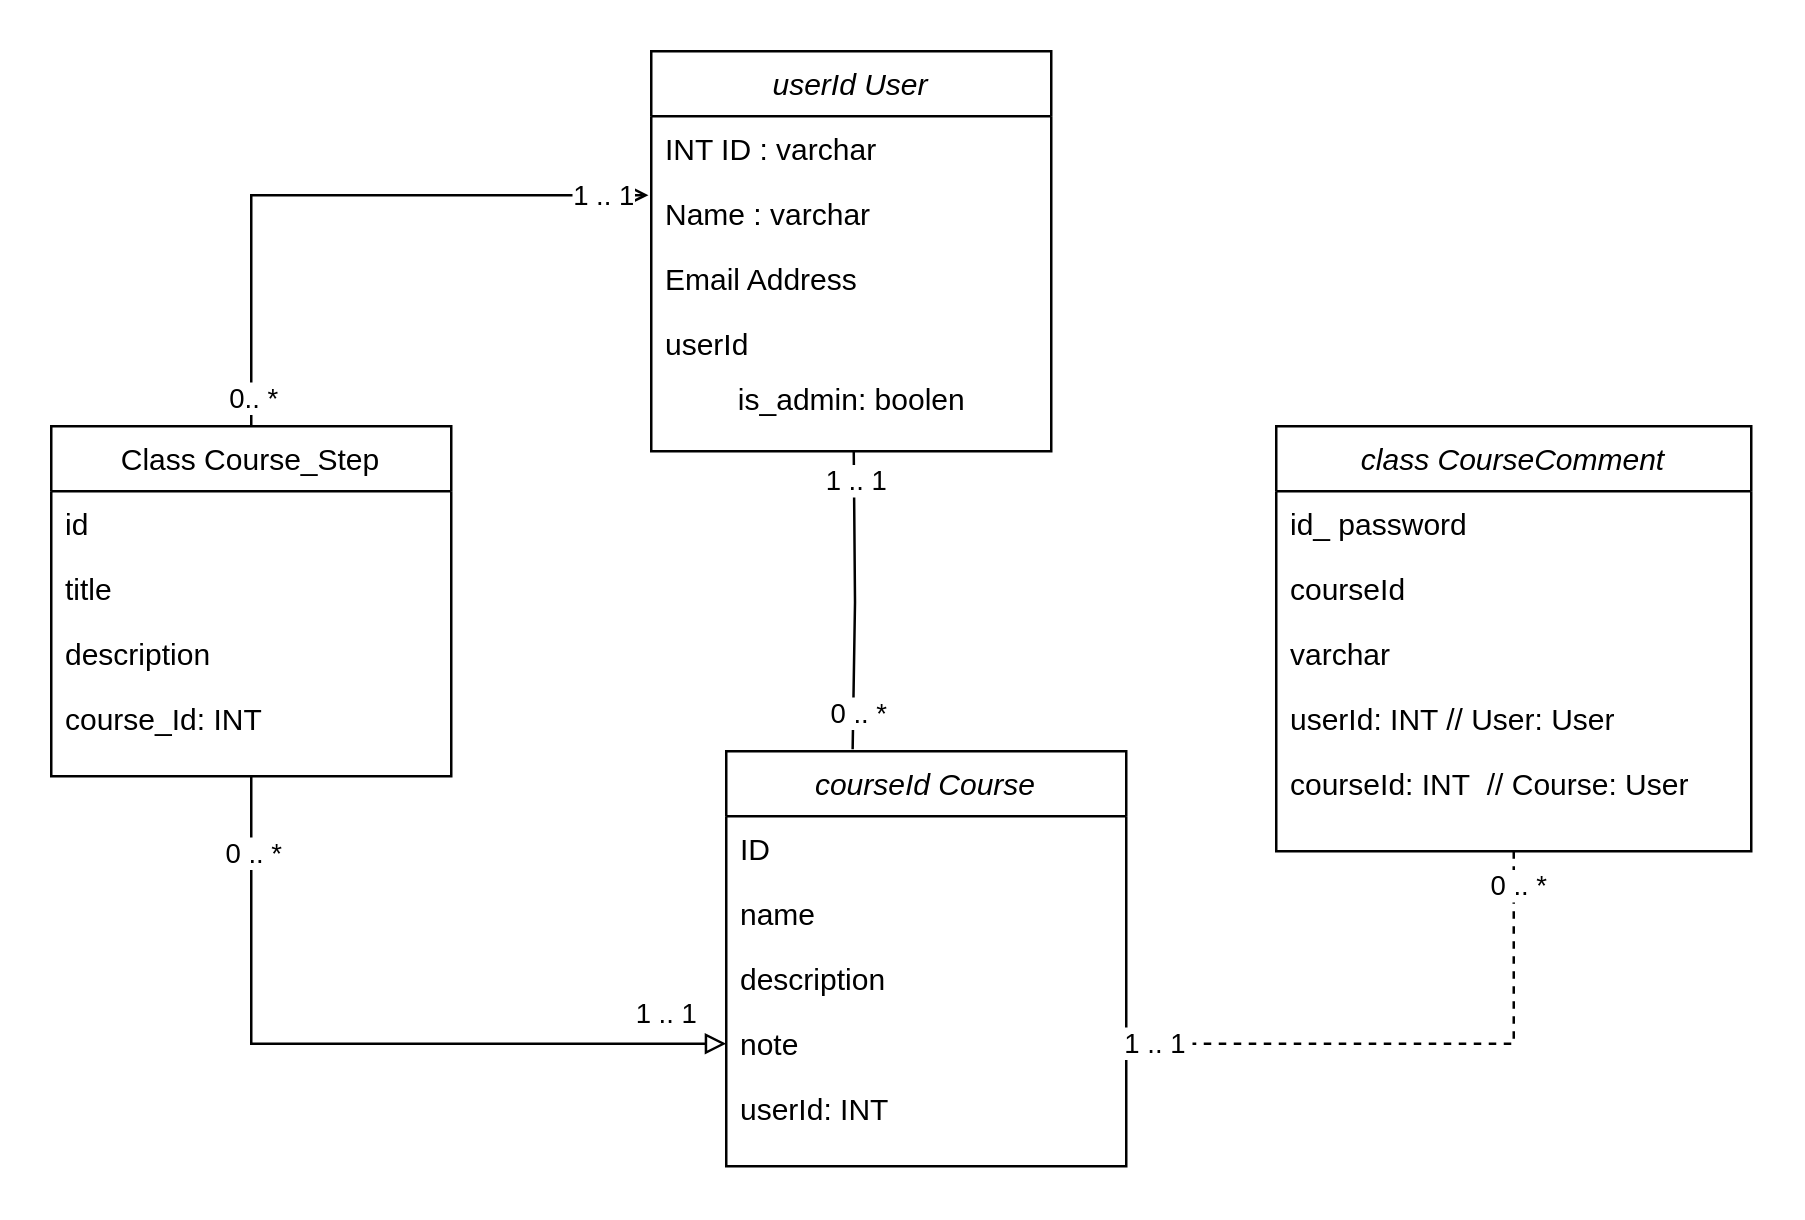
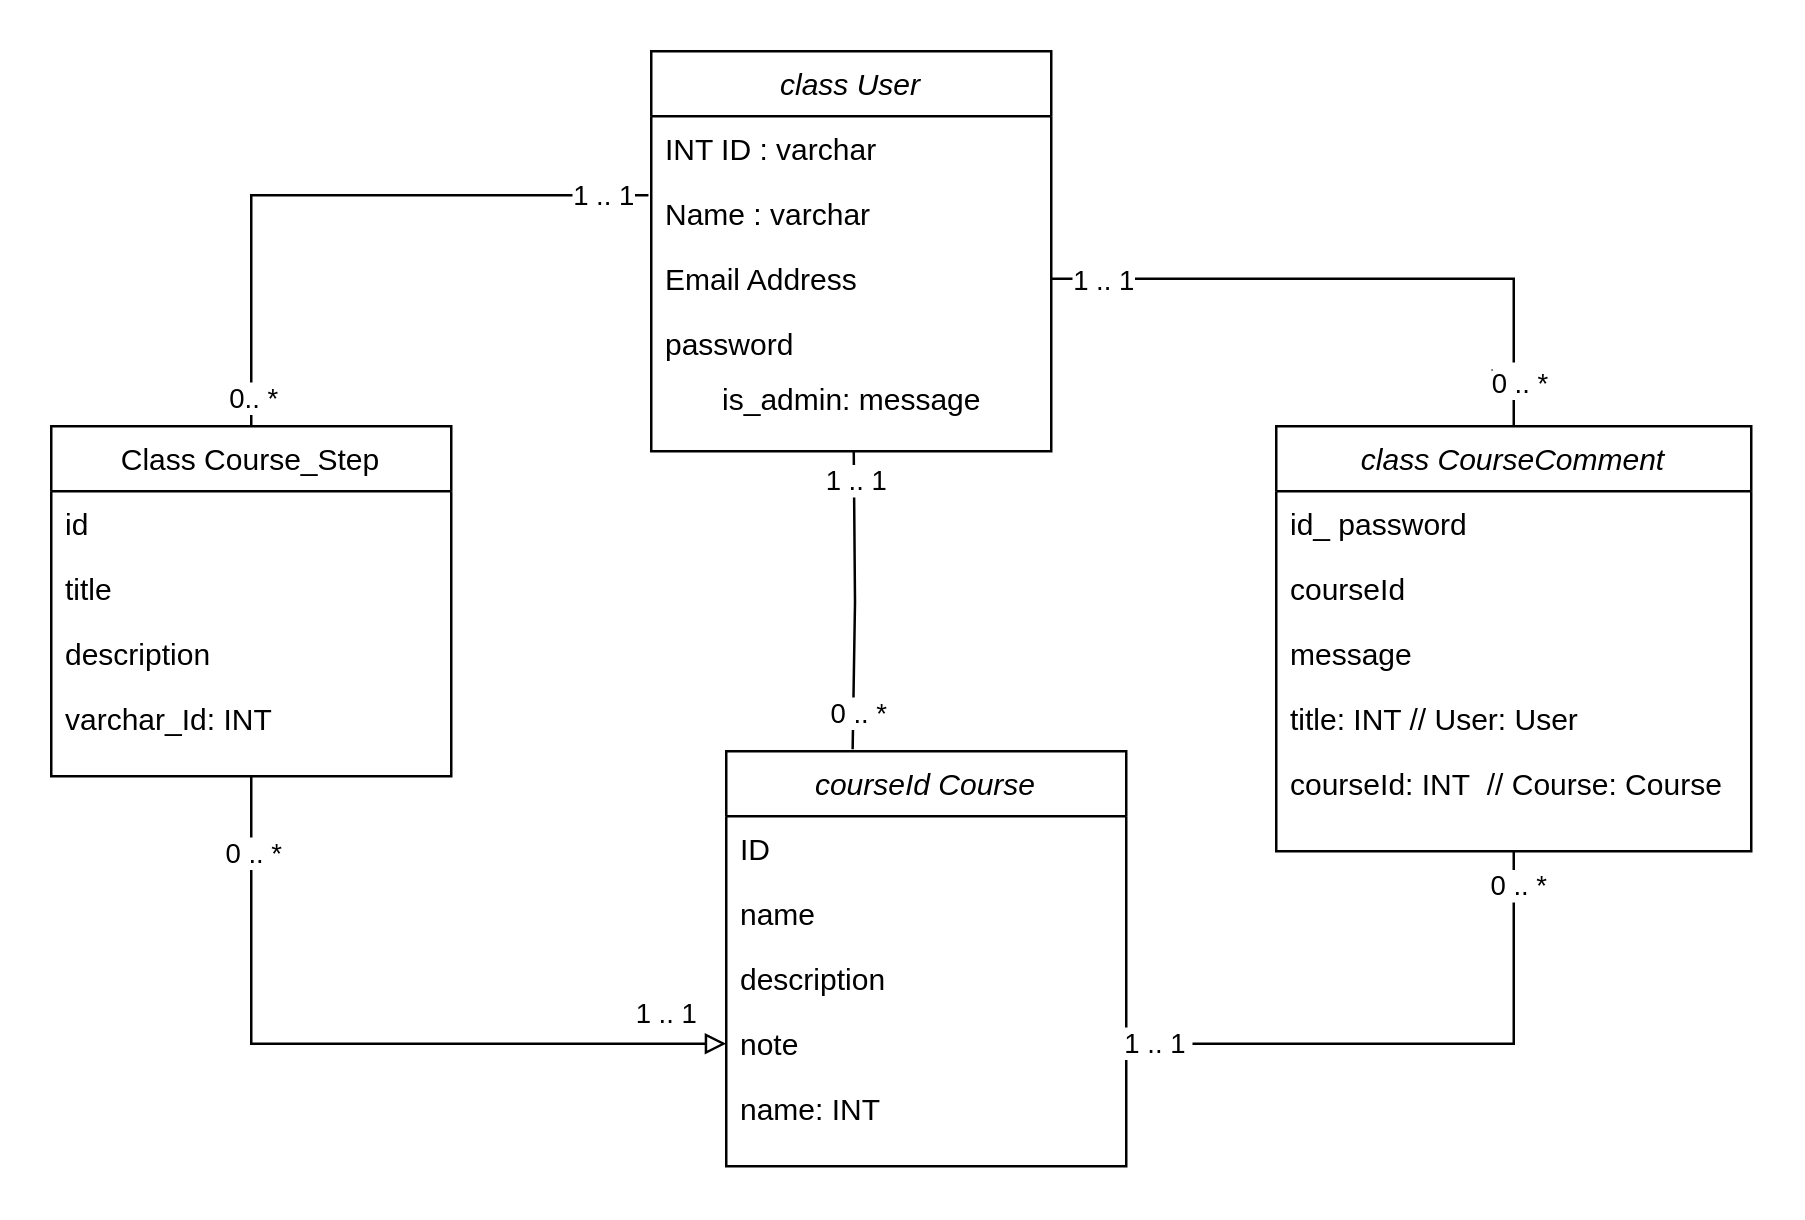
  <mxCell id="0" />
  <mxCell id="1" parent="0" />
- <mxCell id="2" value="userId User" style="swimlane;fontStyle=2;align=center;verticalAlign=top;childLayout=stackLayout;horizontal=1;startSize=26;horizontalStack=0;resizeParent=1;resizeLast=0;collapsible=1;marginBottom=0;rounded=0;shadow=0;strokeWidth=1;" vertex="1" parent="1"><mxGeometry x="260" y="20" width="160" height="160" as="geometry"><mxRectangle x="230" y="20" width="160" height="26" as="alternateBounds" /></mxGeometry></mxCell>
+ <mxCell id="2" value="class User" style="swimlane;fontStyle=2;align=center;verticalAlign=top;childLayout=stackLayout;horizontal=1;startSize=26;horizontalStack=0;resizeParent=1;resizeLast=0;collapsible=1;marginBottom=0;rounded=0;shadow=0;strokeWidth=1;" vertex="1" parent="1"><mxGeometry x="260" y="20" width="160" height="160" as="geometry"><mxRectangle x="230" y="20" width="160" height="26" as="alternateBounds" /></mxGeometry></mxCell>
  <mxCell id="3" value="INT ID : varchar" style="text;align=left;verticalAlign=top;spacingLeft=4;spacingRight=4;overflow=hidden;rotatable=0;points=[[0,0.5],[1,0.5]];portConstraint=eastwest;" vertex="1" parent="2"><mxGeometry y="26" width="160" height="26" as="geometry" /></mxCell>
  <mxCell id="4" value="Name : varchar" style="text;align=left;verticalAlign=top;spacingLeft=4;spacingRight=4;overflow=hidden;rotatable=0;points=[[0,0.5],[1,0.5]];portConstraint=eastwest;" vertex="1" parent="2"><mxGeometry y="52" width="160" height="26" as="geometry" /></mxCell>
  <mxCell id="5" value="Email Address" style="text;align=left;verticalAlign=top;spacingLeft=4;spacingRight=4;overflow=hidden;rotatable=0;points=[[0,0.5],[1,0.5]];portConstraint=eastwest;rounded=0;shadow=0;html=0;" vertex="1" parent="2"><mxGeometry y="78" width="160" height="26" as="geometry" /></mxCell>
- <mxCell id="6" value="userId" style="text;align=left;verticalAlign=top;spacingLeft=4;spacingRight=4;overflow=hidden;rotatable=0;points=[[0,0.5],[1,0.5]];portConstraint=eastwest;rounded=0;shadow=0;html=0;" vertex="1" parent="2"><mxGeometry y="104" width="160" height="26" as="geometry" /></mxCell>
- <mxCell id="7" value="is_admin: boolen" style="text;html=1;align=center;verticalAlign=middle;resizable=0;points=[];autosize=1;strokeColor=none;" vertex="1" parent="2"><mxGeometry y="130" width="160" height="20" as="geometry" /></mxCell>
+ <mxCell id="6" value="password" style="text;align=left;verticalAlign=top;spacingLeft=4;spacingRight=4;overflow=hidden;rotatable=0;points=[[0,0.5],[1,0.5]];portConstraint=eastwest;rounded=0;shadow=0;html=0;" vertex="1" parent="2"><mxGeometry y="104" width="160" height="26" as="geometry" /></mxCell>
+ <mxCell id="7" value="is_admin: message" style="text;html=1;align=center;verticalAlign=middle;resizable=0;points=[];autosize=1;strokeColor=none;" vertex="1" parent="2"><mxGeometry y="130" width="160" height="20" as="geometry" /></mxCell>
  <mxCell id="8" value="courseId Course" style="swimlane;fontStyle=2;align=center;verticalAlign=top;childLayout=stackLayout;horizontal=1;startSize=26;horizontalStack=0;resizeParent=1;resizeLast=0;collapsible=1;marginBottom=0;rounded=0;shadow=0;strokeWidth=1;" vertex="1" parent="1"><mxGeometry x="290" y="300" width="160" height="166" as="geometry"><mxRectangle x="230" y="140" width="160" height="26" as="alternateBounds" /></mxGeometry></mxCell>
  <mxCell id="9" value="ID" style="text;align=left;verticalAlign=top;spacingLeft=4;spacingRight=4;overflow=hidden;rotatable=0;points=[[0,0.5],[1,0.5]];portConstraint=eastwest;" vertex="1" parent="8"><mxGeometry y="26" width="160" height="26" as="geometry" /></mxCell>
  <mxCell id="10" value="name" style="text;align=left;verticalAlign=top;spacingLeft=4;spacingRight=4;overflow=hidden;rotatable=0;points=[[0,0.5],[1,0.5]];portConstraint=eastwest;rounded=0;shadow=0;html=0;" vertex="1" parent="8"><mxGeometry y="52" width="160" height="26" as="geometry" /></mxCell>
  <mxCell id="11" value="description" style="text;align=left;verticalAlign=top;spacingLeft=4;spacingRight=4;overflow=hidden;rotatable=0;points=[[0,0.5],[1,0.5]];portConstraint=eastwest;rounded=0;shadow=0;html=0;" vertex="1" parent="8"><mxGeometry y="78" width="160" height="26" as="geometry" /></mxCell>
  <mxCell id="12" value="note" style="text;align=left;verticalAlign=top;spacingLeft=4;spacingRight=4;overflow=hidden;rotatable=0;points=[[0,0.5],[1,0.5]];portConstraint=eastwest;rounded=0;shadow=0;html=0;" vertex="1" parent="8"><mxGeometry y="104" width="160" height="26" as="geometry" /></mxCell>
- <mxCell id="13" value="userId: INT" style="text;align=left;verticalAlign=top;spacingLeft=4;spacingRight=4;overflow=hidden;rotatable=0;points=[[0,0.5],[1,0.5]];portConstraint=eastwest;rounded=0;shadow=0;html=0;" vertex="1" parent="8"><mxGeometry y="130" width="160" height="26" as="geometry" /></mxCell>
- <mxCell id="14" style="edgeStyle=orthogonalEdgeStyle;rounded=0;orthogonalLoop=1;jettySize=auto;html=1;entryX=1;entryY=0.5;entryDx=0;entryDy=0;endArrow=none;endFill=0;dashed=1;" edge="1" parent="1" source="17" target="12"><mxGeometry relative="1" as="geometry" /></mxCell>
+ <mxCell id="13" value="name: INT" style="text;align=left;verticalAlign=top;spacingLeft=4;spacingRight=4;overflow=hidden;rotatable=0;points=[[0,0.5],[1,0.5]];portConstraint=eastwest;rounded=0;shadow=0;html=0;" vertex="1" parent="8"><mxGeometry y="130" width="160" height="26" as="geometry" /></mxCell>
+ <mxCell id="14" style="edgeStyle=orthogonalEdgeStyle;rounded=0;orthogonalLoop=1;jettySize=auto;html=1;entryX=1;entryY=0.5;entryDx=0;entryDy=0;endArrow=none;endFill=0;" edge="1" parent="1" source="17" target="12"><mxGeometry relative="1" as="geometry" /></mxCell>
  <mxCell id="15" value="0 .. *" style="edgeLabel;html=1;align=center;verticalAlign=middle;resizable=0;points=[];" vertex="1" connectable="0" parent="14"><mxGeometry x="-0.885" y="1" relative="1" as="geometry"><mxPoint as="offset" /></mxGeometry></mxCell>
  <mxCell id="16" value="1 .. 1&amp;nbsp;" style="edgeLabel;html=1;align=center;verticalAlign=middle;resizable=0;points=[];" vertex="1" connectable="0" parent="14"><mxGeometry x="0.894" y="-1" relative="1" as="geometry"><mxPoint as="offset" /></mxGeometry></mxCell>
  <mxCell id="17" value="class CourseComment" style="swimlane;fontStyle=2;align=center;verticalAlign=top;childLayout=stackLayout;horizontal=1;startSize=26;horizontalStack=0;resizeParent=1;resizeLast=0;collapsible=1;marginBottom=0;rounded=0;shadow=0;strokeWidth=1;" vertex="1" parent="1"><mxGeometry x="510" y="170" width="190" height="170" as="geometry"><mxRectangle x="480" y="114" width="160" height="26" as="alternateBounds" /></mxGeometry></mxCell>
  <mxCell id="18" value="id_ password" style="text;align=left;verticalAlign=top;spacingLeft=4;spacingRight=4;overflow=hidden;rotatable=0;points=[[0,0.5],[1,0.5]];portConstraint=eastwest;" vertex="1" parent="17"><mxGeometry y="26" width="190" height="26" as="geometry" /></mxCell>
  <mxCell id="19" value="courseId" style="text;align=left;verticalAlign=top;spacingLeft=4;spacingRight=4;overflow=hidden;rotatable=0;points=[[0,0.5],[1,0.5]];portConstraint=eastwest;rounded=0;shadow=0;html=0;" vertex="1" parent="17"><mxGeometry y="52" width="190" height="26" as="geometry" /></mxCell>
- <mxCell id="20" value="varchar" style="text;align=left;verticalAlign=top;spacingLeft=4;spacingRight=4;overflow=hidden;rotatable=0;points=[[0,0.5],[1,0.5]];portConstraint=eastwest;rounded=0;shadow=0;html=0;" vertex="1" parent="17"><mxGeometry y="78" width="190" height="26" as="geometry" /></mxCell>
- <mxCell id="21" value="userId: INT // User: User" style="text;align=left;verticalAlign=top;spacingLeft=4;spacingRight=4;overflow=hidden;rotatable=0;points=[[0,0.5],[1,0.5]];portConstraint=eastwest;rounded=0;shadow=0;html=0;" vertex="1" parent="17"><mxGeometry y="104" width="190" height="26" as="geometry" /></mxCell>
- <mxCell id="22" value="courseId: INT  // Course: User" style="text;align=left;verticalAlign=top;spacingLeft=4;spacingRight=4;overflow=hidden;rotatable=0;points=[[0,0.5],[1,0.5]];portConstraint=eastwest;rounded=0;shadow=0;html=0;" vertex="1" parent="17"><mxGeometry y="130" width="190" height="26" as="geometry" /></mxCell>
+ <mxCell id="20" value="message" style="text;align=left;verticalAlign=top;spacingLeft=4;spacingRight=4;overflow=hidden;rotatable=0;points=[[0,0.5],[1,0.5]];portConstraint=eastwest;rounded=0;shadow=0;html=0;" vertex="1" parent="17"><mxGeometry y="78" width="190" height="26" as="geometry" /></mxCell>
+ <mxCell id="21" value="title: INT // User: User" style="text;align=left;verticalAlign=top;spacingLeft=4;spacingRight=4;overflow=hidden;rotatable=0;points=[[0,0.5],[1,0.5]];portConstraint=eastwest;rounded=0;shadow=0;html=0;" vertex="1" parent="17"><mxGeometry y="104" width="190" height="26" as="geometry" /></mxCell>
+ <mxCell id="22" value="courseId: INT  // Course: Course" style="text;align=left;verticalAlign=top;spacingLeft=4;spacingRight=4;overflow=hidden;rotatable=0;points=[[0,0.5],[1,0.5]];portConstraint=eastwest;rounded=0;shadow=0;html=0;" vertex="1" parent="17"><mxGeometry y="130" width="190" height="26" as="geometry" /></mxCell>
  <mxCell id="23" style="edgeStyle=orthogonalEdgeStyle;rounded=0;orthogonalLoop=1;jettySize=auto;html=1;endArrow=block;endFill=0;" edge="1" parent="1" source="29" target="12"><mxGeometry relative="1" as="geometry" /></mxCell>
  <mxCell id="24" value="1 .. 1" style="edgeLabel;html=1;align=center;verticalAlign=middle;resizable=0;points=[];" vertex="1" connectable="0" parent="23"><mxGeometry x="0.833" y="2" relative="1" as="geometry"><mxPoint y="-11" as="offset" /></mxGeometry></mxCell>
  <mxCell id="25" value="0 .. *" style="edgeLabel;html=1;align=center;verticalAlign=middle;resizable=0;points=[];" vertex="1" connectable="0" parent="23"><mxGeometry x="-0.565" relative="1" as="geometry"><mxPoint y="-35" as="offset" /></mxGeometry></mxCell>
- <mxCell id="26" style="edgeStyle=orthogonalEdgeStyle;rounded=0;orthogonalLoop=1;jettySize=auto;html=1;entryX=-0.007;entryY=0.214;entryDx=0;entryDy=0;entryPerimeter=0;endArrow=open;endFill=0;" edge="1" parent="1" source="29" target="4"><mxGeometry relative="1" as="geometry" /></mxCell>
+ <mxCell id="26" style="edgeStyle=orthogonalEdgeStyle;rounded=0;orthogonalLoop=1;jettySize=auto;html=1;entryX=-0.007;entryY=0.214;entryDx=0;entryDy=0;entryPerimeter=0;endArrow=none;endFill=0;" edge="1" parent="1" source="29" target="4"><mxGeometry relative="1" as="geometry" /></mxCell>
  <mxCell id="27" value="1 .. 1" style="edgeLabel;html=1;align=center;verticalAlign=middle;resizable=0;points=[];" vertex="1" connectable="0" parent="26"><mxGeometry x="0.854" relative="1" as="geometry"><mxPoint as="offset" /></mxGeometry></mxCell>
  <mxCell id="28" value="0.. *" style="edgeLabel;html=1;align=center;verticalAlign=middle;resizable=0;points=[];" vertex="1" connectable="0" parent="26"><mxGeometry x="-0.901" relative="1" as="geometry"><mxPoint as="offset" /></mxGeometry></mxCell>
  <mxCell id="29" value="Class Course_Step" style="swimlane;fontStyle=0;align=center;verticalAlign=top;childLayout=stackLayout;horizontal=1;startSize=26;horizontalStack=0;resizeParent=1;resizeLast=0;collapsible=1;marginBottom=0;rounded=0;shadow=0;strokeWidth=1;" vertex="1" parent="1"><mxGeometry x="20" y="170" width="160" height="140" as="geometry"><mxRectangle x="40" y="140" width="170" height="26" as="alternateBounds" /></mxGeometry></mxCell>
  <mxCell id="30" value="id" style="text;align=left;verticalAlign=top;spacingLeft=4;spacingRight=4;overflow=hidden;rotatable=0;points=[[0,0.5],[1,0.5]];portConstraint=eastwest;" vertex="1" parent="29"><mxGeometry y="26" width="160" height="26" as="geometry" /></mxCell>
  <mxCell id="31" value="title" style="text;align=left;verticalAlign=top;spacingLeft=4;spacingRight=4;overflow=hidden;rotatable=0;points=[[0,0.5],[1,0.5]];portConstraint=eastwest;" vertex="1" parent="29"><mxGeometry y="52" width="160" height="26" as="geometry" /></mxCell>
  <mxCell id="32" value="description" style="text;align=left;verticalAlign=top;spacingLeft=4;spacingRight=4;overflow=hidden;rotatable=0;points=[[0,0.5],[1,0.5]];portConstraint=eastwest;" vertex="1" parent="29"><mxGeometry y="78" width="160" height="26" as="geometry" /></mxCell>
- <mxCell id="33" value="course_Id: INT" style="text;align=left;verticalAlign=top;spacingLeft=4;spacingRight=4;overflow=hidden;rotatable=0;points=[[0,0.5],[1,0.5]];portConstraint=eastwest;" vertex="1" parent="29"><mxGeometry y="104" width="160" height="26" as="geometry" /></mxCell>
+ <mxCell id="33" value="varchar_Id: INT" style="text;align=left;verticalAlign=top;spacingLeft=4;spacingRight=4;overflow=hidden;rotatable=0;points=[[0,0.5],[1,0.5]];portConstraint=eastwest;" vertex="1" parent="29"><mxGeometry y="104" width="160" height="26" as="geometry" /></mxCell>
  <mxCell id="34" style="edgeStyle=orthogonalEdgeStyle;rounded=0;orthogonalLoop=1;jettySize=auto;html=1;entryX=0.316;entryY=-0.005;entryDx=0;entryDy=0;entryPerimeter=0;endArrow=none;endFill=0;" edge="1" parent="1" target="8"><mxGeometry relative="1" as="geometry"><mxPoint x="341" y="180" as="sourcePoint" /></mxGeometry></mxCell>
  <mxCell id="35" value="0 .. *" style="edgeLabel;html=1;align=center;verticalAlign=middle;resizable=0;points=[];" vertex="1" connectable="0" parent="34"><mxGeometry x="0.757" y="2" relative="1" as="geometry"><mxPoint as="offset" /></mxGeometry></mxCell>
  <mxCell id="36" value="1 .. 1" style="edgeLabel;html=1;align=center;verticalAlign=middle;resizable=0;points=[];" vertex="1" connectable="0" parent="34"><mxGeometry x="-0.804" relative="1" as="geometry"><mxPoint as="offset" /></mxGeometry></mxCell>
+ <mxCell id="37" style="edgeStyle=orthogonalEdgeStyle;rounded=0;orthogonalLoop=1;jettySize=auto;html=1;entryX=0.5;entryY=0;entryDx=0;entryDy=0;endArrow=none;endFill=0;" edge="1" parent="1" source="5" target="17"><mxGeometry relative="1" as="geometry" /></mxCell>
+ <mxCell id="38" value="Text" style="edgeLabel;html=1;align=center;verticalAlign=middle;resizable=0;points=[];" vertex="1" connectable="0" parent="37"><mxGeometry x="0.667" y="-1" relative="1" as="geometry"><mxPoint x="1" y="21" as="offset" /></mxGeometry></mxCell>
+ <mxCell id="39" value="0 .. *&amp;nbsp;" style="edgeLabel;html=1;align=center;verticalAlign=middle;resizable=0;points=[];" vertex="1" connectable="0" parent="37"><mxGeometry x="0.855" y="3" relative="1" as="geometry"><mxPoint as="offset" /></mxGeometry></mxCell>
+ <mxCell id="40" value="1 .. 1" style="edgeLabel;html=1;align=center;verticalAlign=middle;resizable=0;points=[];" vertex="1" connectable="0" parent="37"><mxGeometry x="-0.833" relative="1" as="geometry"><mxPoint as="offset" /></mxGeometry></mxCell>
